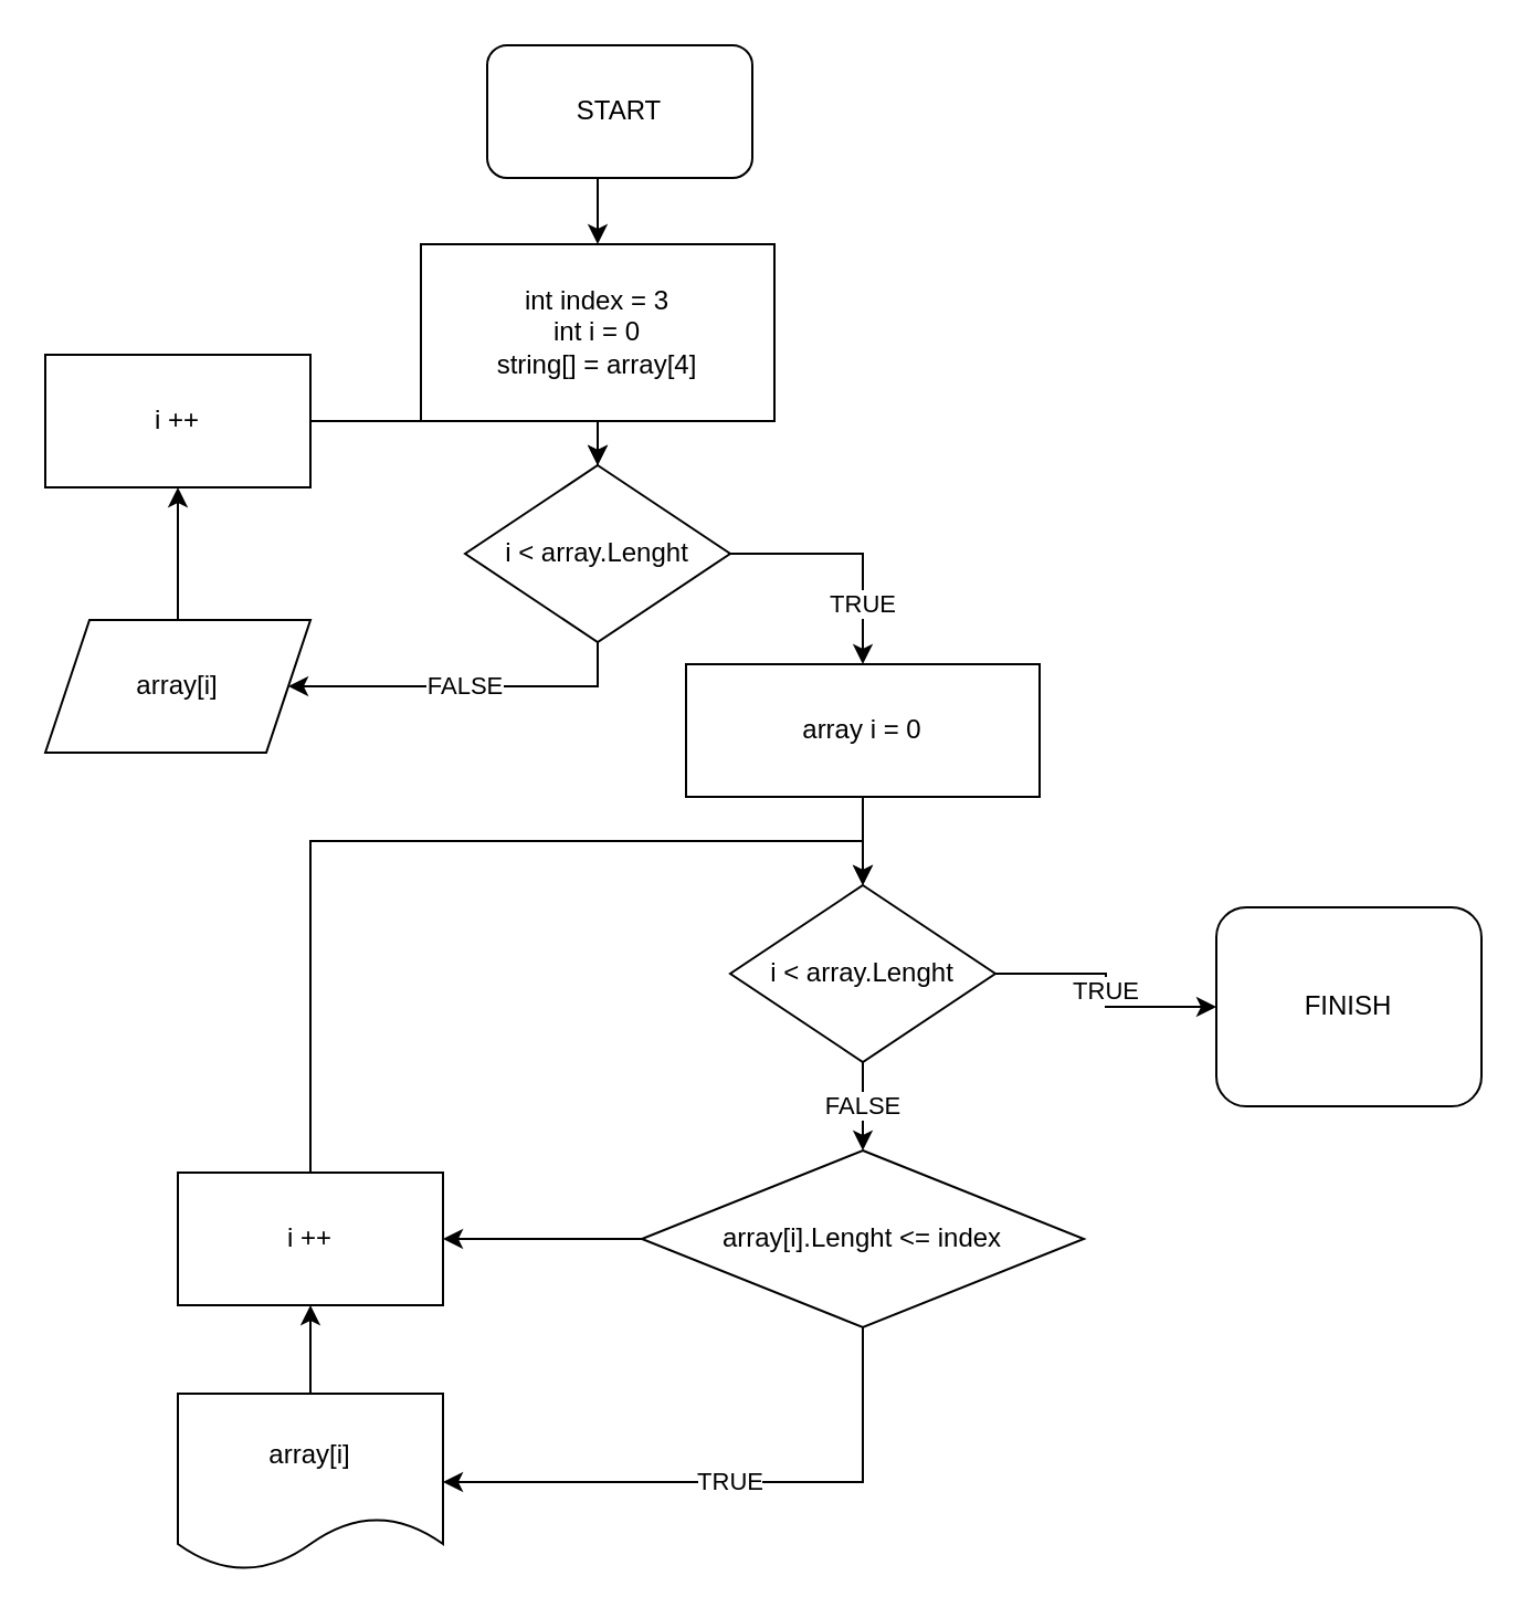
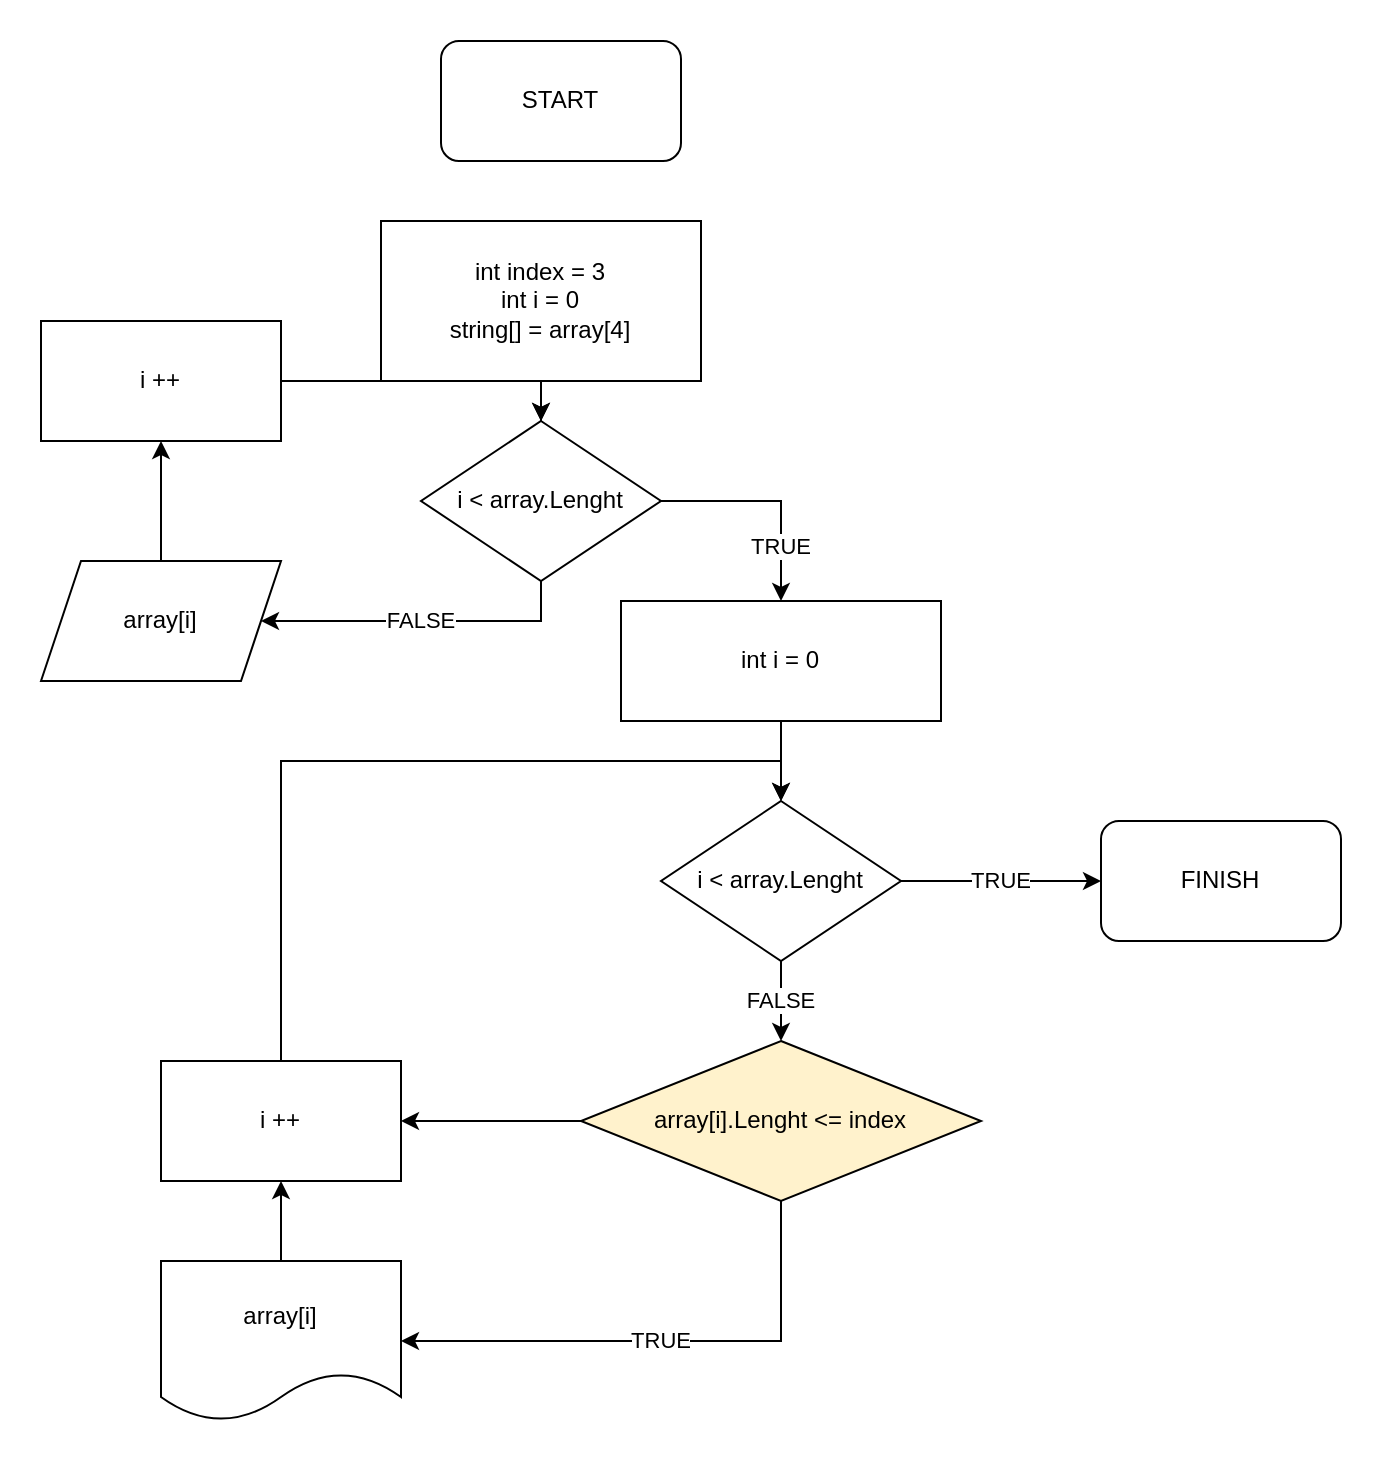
  <mxCell id="0" />
  <mxCell id="1" parent="0" />
- <mxCell id="2" style="edgeStyle=orthogonalEdgeStyle;rounded=0;orthogonalLoop=1;jettySize=auto;html=1;exitX=0.5;exitY=1;exitDx=0;exitDy=0;entryX=0.5;entryY=0;entryDx=0;entryDy=0;" edge="1" parent="1" source="3" target="10"><mxGeometry relative="1" as="geometry" /></mxCell>
  <mxCell id="3" value="START" style="rounded=1;whiteSpace=wrap;html=1;" vertex="1" parent="1"><mxGeometry x="220" y="20" width="120" height="60" as="geometry" /></mxCell>
  <mxCell id="4" style="edgeStyle=orthogonalEdgeStyle;rounded=0;orthogonalLoop=1;jettySize=auto;html=1;exitX=0.5;exitY=0;exitDx=0;exitDy=0;entryX=0.5;entryY=1;entryDx=0;entryDy=0;" edge="1" parent="1" source="5" target="20"><mxGeometry relative="1" as="geometry" /></mxCell>
  <mxCell id="5" value="array[i]" style="shape=parallelogram;perimeter=parallelogramPerimeter;whiteSpace=wrap;html=1;fixedSize=1;" vertex="1" parent="1"><mxGeometry x="20" y="280" width="120" height="60" as="geometry" /></mxCell>
  <mxCell id="6" value="TRUE" style="edgeStyle=orthogonalEdgeStyle;rounded=0;orthogonalLoop=1;jettySize=auto;html=1;exitX=1;exitY=0.5;exitDx=0;exitDy=0;entryX=0.5;entryY=0;entryDx=0;entryDy=0;" edge="1" parent="1" source="8" target="15"><mxGeometry x="0.5" relative="1" as="geometry"><mxPoint x="390" y="340" as="targetPoint" /><mxPoint as="offset" /></mxGeometry></mxCell>
  <mxCell id="7" value="FALSE" style="edgeStyle=orthogonalEdgeStyle;rounded=0;orthogonalLoop=1;jettySize=auto;html=1;exitX=0.5;exitY=1;exitDx=0;exitDy=0;entryX=1;entryY=0.5;entryDx=0;entryDy=0;" edge="1" parent="1" source="8" target="5"><mxGeometry relative="1" as="geometry" /></mxCell>
  <mxCell id="8" value="i &amp;lt; array.Lenght" style="rhombus;whiteSpace=wrap;html=1;" vertex="1" parent="1"><mxGeometry x="210" y="210" width="120" height="80" as="geometry" /></mxCell>
  <mxCell id="9" style="edgeStyle=orthogonalEdgeStyle;rounded=0;orthogonalLoop=1;jettySize=auto;html=1;exitX=0.5;exitY=1;exitDx=0;exitDy=0;" edge="1" parent="1" source="10" target="8"><mxGeometry relative="1" as="geometry" /></mxCell>
  <mxCell id="10" value="int index = 3&lt;br&gt;int i = 0&lt;br&gt;string[] = array[4]" style="rounded=0;whiteSpace=wrap;html=1;" vertex="1" parent="1"><mxGeometry x="190" y="110" width="160" height="80" as="geometry" /></mxCell>
  <mxCell id="11" value="TRUE" style="edgeStyle=orthogonalEdgeStyle;rounded=0;orthogonalLoop=1;jettySize=auto;html=1;exitX=0.5;exitY=1;exitDx=0;exitDy=0;entryX=1;entryY=0.5;entryDx=0;entryDy=0;" edge="1" parent="1" source="13" target="22"><mxGeometry relative="1" as="geometry" /></mxCell>
  <mxCell id="12" style="edgeStyle=orthogonalEdgeStyle;rounded=0;orthogonalLoop=1;jettySize=auto;html=1;exitX=0;exitY=0.5;exitDx=0;exitDy=0;entryX=1;entryY=0.5;entryDx=0;entryDy=0;" edge="1" parent="1" source="13" target="25"><mxGeometry relative="1" as="geometry" /></mxCell>
- <mxCell id="13" value="array[i].Lenght &amp;lt;= index" style="rhombus;whiteSpace=wrap;html=1;" vertex="1" parent="1"><mxGeometry x="290" y="520" width="200" height="80" as="geometry" /></mxCell>
+ <mxCell id="13" value="array[i].Lenght &amp;lt;= index" style="rhombus;whiteSpace=wrap;html=1;fillColor=#fff2cc;" vertex="1" parent="1"><mxGeometry x="290" y="520" width="200" height="80" as="geometry" /></mxCell>
  <mxCell id="14" style="edgeStyle=orthogonalEdgeStyle;rounded=0;orthogonalLoop=1;jettySize=auto;html=1;exitX=0.5;exitY=1;exitDx=0;exitDy=0;entryX=0.5;entryY=0;entryDx=0;entryDy=0;" edge="1" parent="1" source="15" target="18"><mxGeometry relative="1" as="geometry" /></mxCell>
- <mxCell id="15" value="array i = 0" style="rounded=0;whiteSpace=wrap;html=1;" vertex="1" parent="1"><mxGeometry x="310" y="300" width="160" height="60" as="geometry" /></mxCell>
+ <mxCell id="15" value="int i = 0" style="rounded=0;whiteSpace=wrap;html=1;" vertex="1" parent="1"><mxGeometry x="310" y="300" width="160" height="60" as="geometry" /></mxCell>
  <mxCell id="16" value="FALSE" style="edgeStyle=orthogonalEdgeStyle;rounded=0;orthogonalLoop=1;jettySize=auto;html=1;exitX=0.5;exitY=1;exitDx=0;exitDy=0;entryX=0.5;entryY=0;entryDx=0;entryDy=0;" edge="1" parent="1" source="18" target="13"><mxGeometry relative="1" as="geometry"><mxPoint as="offset" /></mxGeometry></mxCell>
  <mxCell id="17" value="TRUE" style="edgeStyle=orthogonalEdgeStyle;rounded=0;orthogonalLoop=1;jettySize=auto;html=1;exitX=1;exitY=0.5;exitDx=0;exitDy=0;entryX=0;entryY=0.5;entryDx=0;entryDy=0;" edge="1" parent="1" source="18" target="23"><mxGeometry relative="1" as="geometry" /></mxCell>
  <mxCell id="18" value="i &amp;lt; array.Lenght" style="rhombus;whiteSpace=wrap;html=1;" vertex="1" parent="1"><mxGeometry x="330" y="400" width="120" height="80" as="geometry" /></mxCell>
  <mxCell id="19" style="edgeStyle=orthogonalEdgeStyle;rounded=0;orthogonalLoop=1;jettySize=auto;html=1;exitX=1;exitY=0.5;exitDx=0;exitDy=0;entryX=0.5;entryY=0;entryDx=0;entryDy=0;" edge="1" parent="1" source="20" target="8"><mxGeometry relative="1" as="geometry"><Array as="points"><mxPoint x="270" y="190" /></Array></mxGeometry></mxCell>
  <mxCell id="20" value="i ++" style="rounded=0;whiteSpace=wrap;html=1;" vertex="1" parent="1"><mxGeometry x="20" y="160" width="120" height="60" as="geometry" /></mxCell>
  <mxCell id="21" style="edgeStyle=orthogonalEdgeStyle;rounded=0;orthogonalLoop=1;jettySize=auto;html=1;exitX=0.5;exitY=0;exitDx=0;exitDy=0;entryX=0.5;entryY=1;entryDx=0;entryDy=0;" edge="1" parent="1" source="22" target="25"><mxGeometry relative="1" as="geometry" /></mxCell>
  <mxCell id="22" value="array[i]" style="shape=document;whiteSpace=wrap;html=1;boundedLbl=1;" vertex="1" parent="1"><mxGeometry x="80" y="630" width="120" height="80" as="geometry" /></mxCell>
- <mxCell id="23" value="FINISH" style="rounded=1;whiteSpace=wrap;html=1;" vertex="1" parent="1"><mxGeometry x="550" y="410" width="120" height="90" as="geometry" /></mxCell>
+ <mxCell id="23" value="FINISH" style="rounded=1;whiteSpace=wrap;html=1;" vertex="1" parent="1"><mxGeometry x="550" y="410" width="120" height="60" as="geometry" /></mxCell>
  <mxCell id="24" style="edgeStyle=orthogonalEdgeStyle;rounded=0;orthogonalLoop=1;jettySize=auto;html=1;exitX=0.5;exitY=0;exitDx=0;exitDy=0;entryX=0.5;entryY=0;entryDx=0;entryDy=0;" edge="1" parent="1" source="25" target="18"><mxGeometry relative="1" as="geometry" /></mxCell>
  <mxCell id="25" value="i ++" style="rounded=0;whiteSpace=wrap;html=1;" vertex="1" parent="1"><mxGeometry x="80" y="530" width="120" height="60" as="geometry" /></mxCell>
